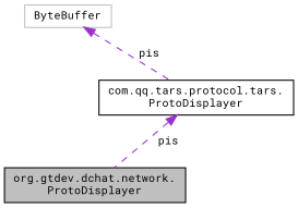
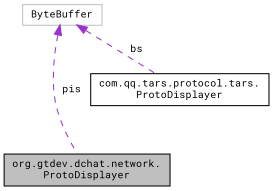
  digraph {
    fontname="Roboto Mono"
    node [color=black fillcolor=white fontname="Roboto Mono" fontsize=10 shape=record style=filled]
    edge [color=darkorchid3 dir=back fontname="Roboto Mono" fontsize=10 labelfontname=Helvetica labelfontsize=10 style=dashed]
    n1 [fillcolor=grey75 fontcolor=black height=0.2 label="org.gtdev.dchat.network.\lProtoDisplayer" width=0.4]
    n2 [height=0.2 label="com.qq.tars.protocol.tars.\lProtoDisplayer" width=0.4]
    n3 [color=grey75 height=0.2 label=ByteBuffer width=0.4]
-   n2 -> n1 [label=" pis"]
-   n3 -> n2 [label=" pis"]
+   n3 -> n1 [label=" pis"]
+   n3 -> n2 [label=" bs"]
  }
